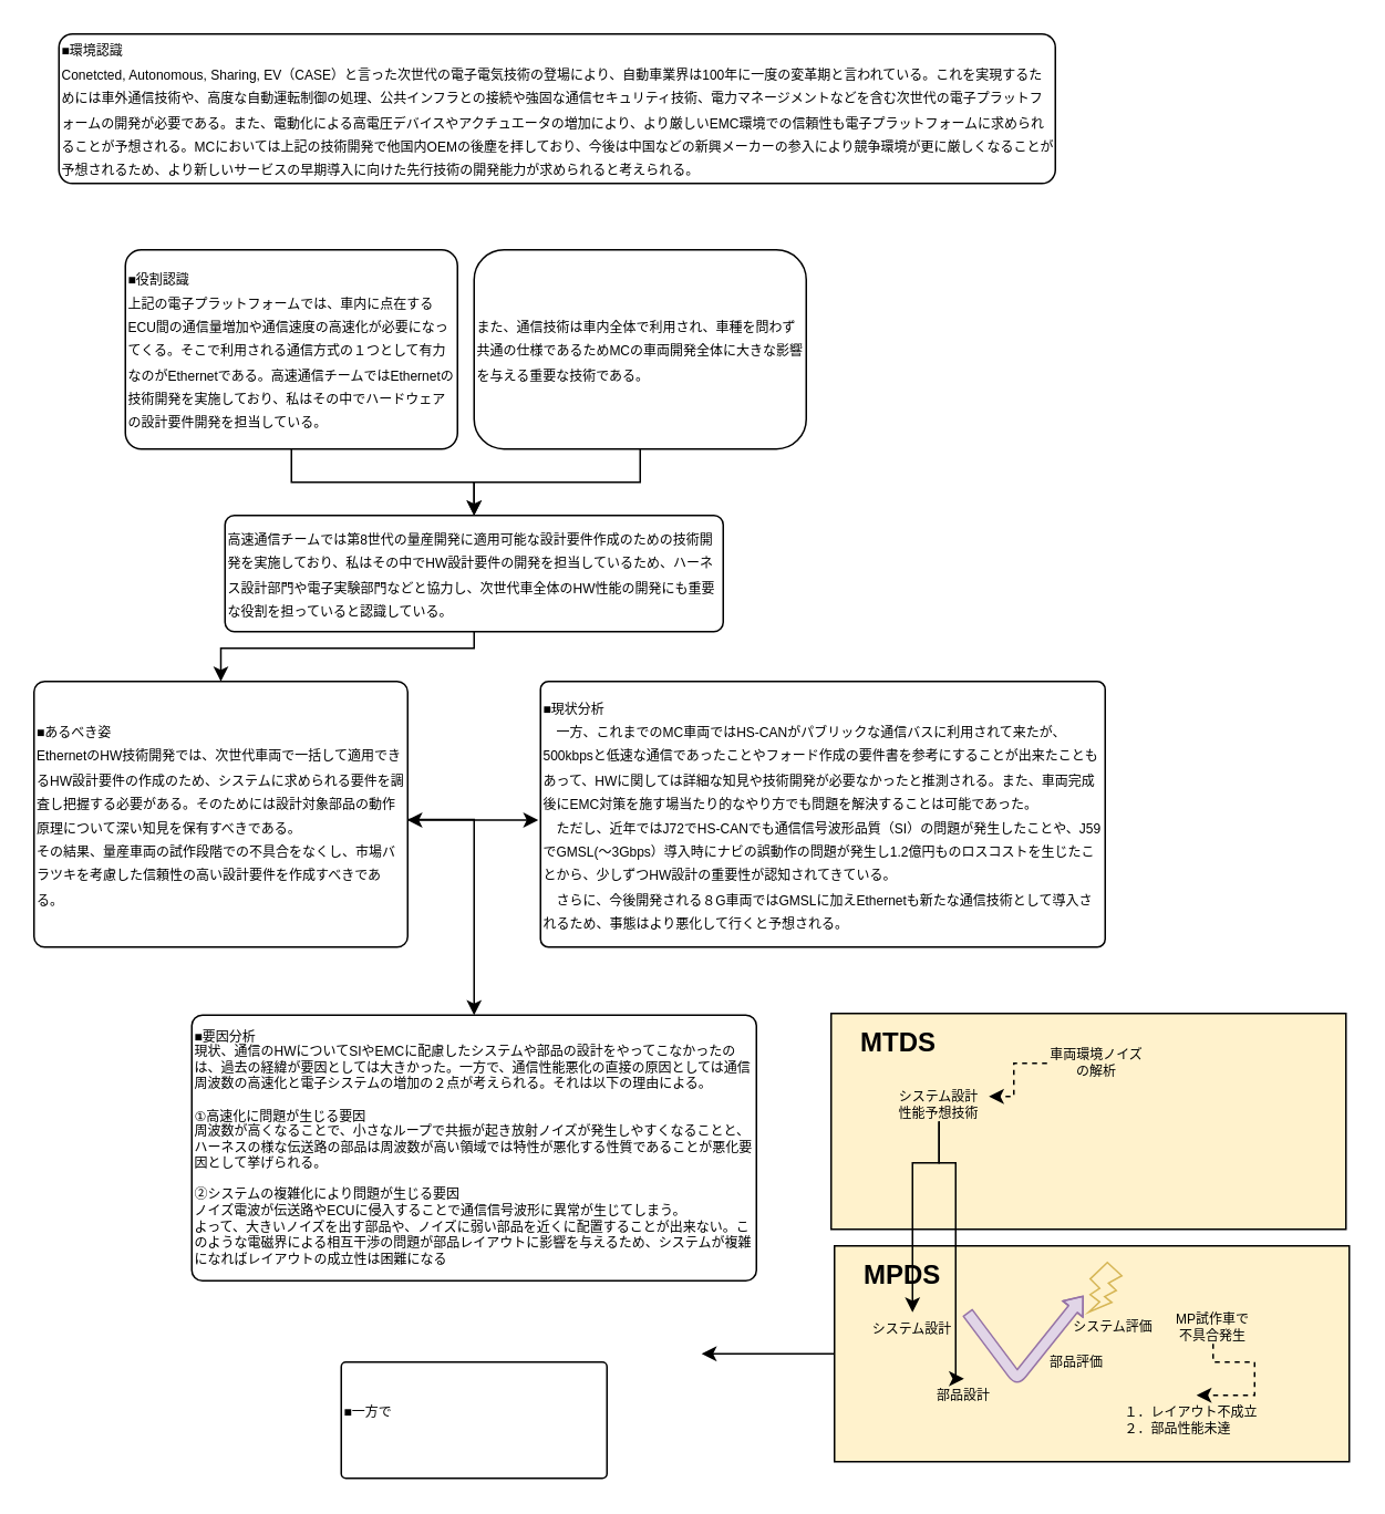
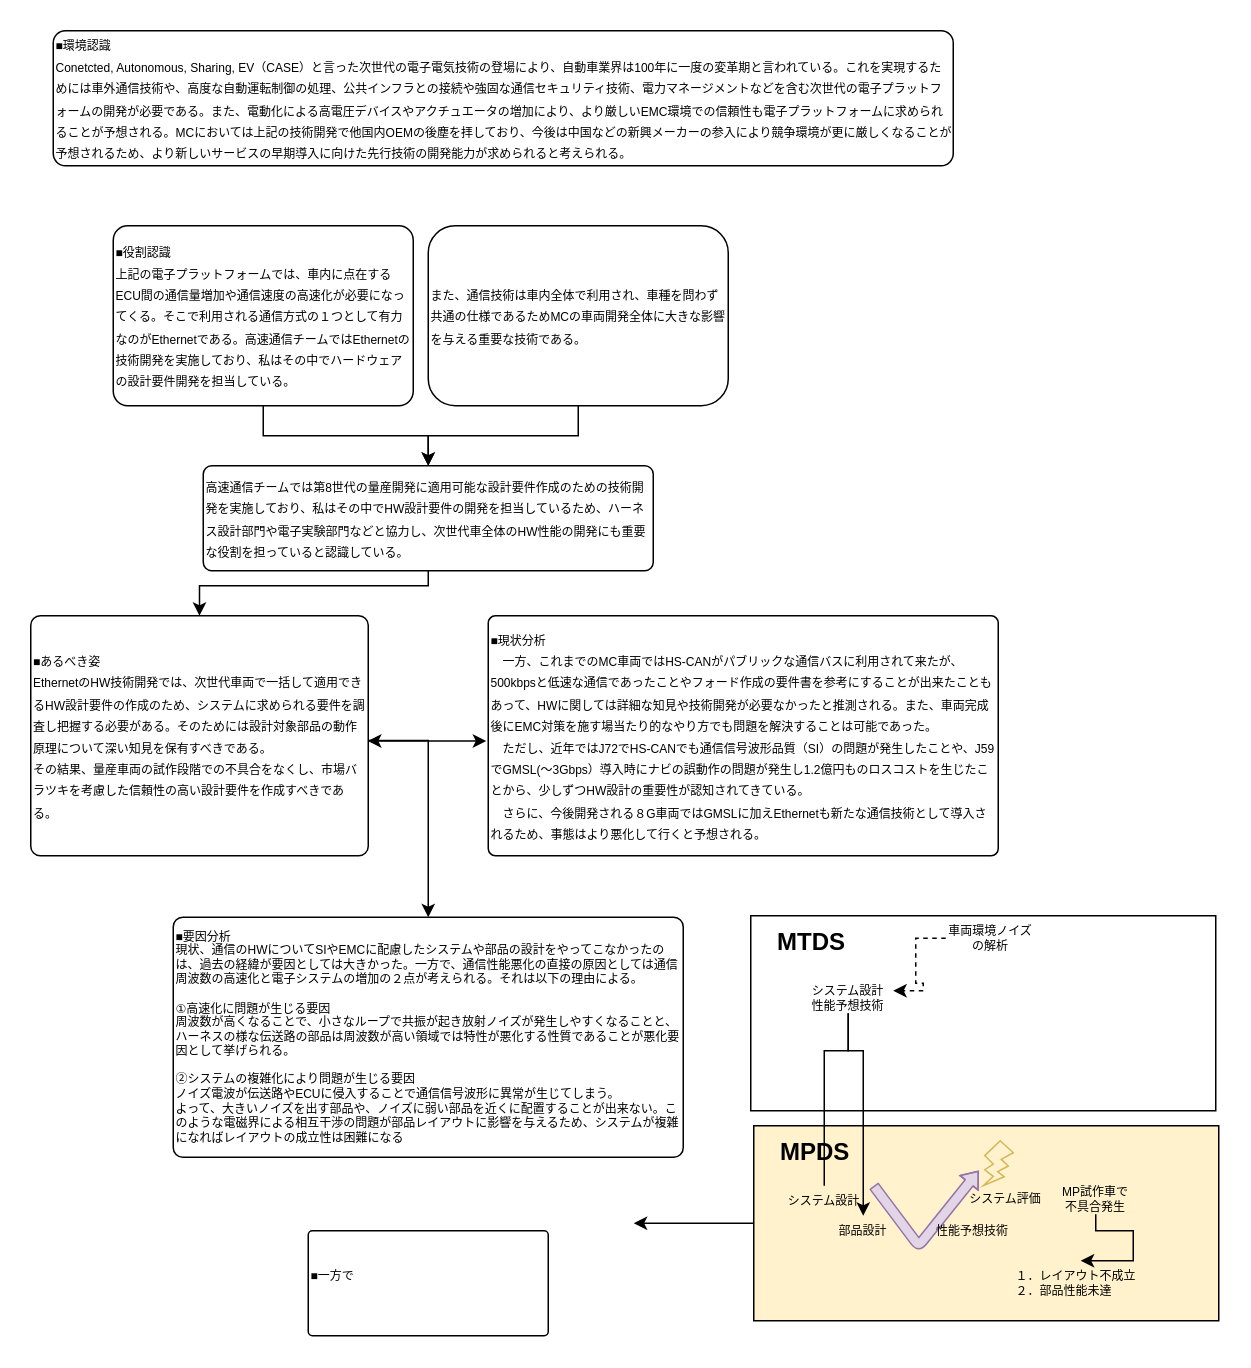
  <mxCell id="0" />
  <mxCell id="1" parent="0" />
  <mxCell id="2" value="" style="edgeStyle=orthogonalEdgeStyle;rounded=0;orthogonalLoop=1;jettySize=auto;html=1;startArrow=none;startFill=0;endArrow=classic;endFill=1;fontSize=8;fontColor=#000000;" parent="1" source="3" edge="1"><mxGeometry relative="1" as="geometry"><mxPoint x="422" y="815" as="targetPoint" /></mxGeometry></mxCell>
  <mxCell id="3" value="&lt;div style=&quot;line-height: 120%&quot; align=&quot;left&quot;&gt;&lt;h1&gt;　MPDS&lt;/h1&gt;&lt;div&gt;&lt;br&gt;&lt;/div&gt;&lt;div&gt;&lt;br&gt;&lt;/div&gt;&lt;div&gt;&lt;br&gt;&lt;/div&gt;&lt;div&gt;&lt;br&gt;&lt;/div&gt;&lt;div&gt;&lt;br&gt;&lt;/div&gt;&lt;div&gt;&lt;br&gt;&lt;/div&gt;&lt;div&gt;&lt;br&gt;&lt;/div&gt;&lt;div&gt;&lt;br&gt;&lt;/div&gt;&lt;div&gt;&lt;br&gt;&lt;/div&gt;&lt;div&gt;&lt;br&gt;&lt;/div&gt;&lt;/div&gt;" style="rounded=0;whiteSpace=wrap;html=1;fontSize=8;fontColor=#000000;align=left;fillColor=#fff2cc;" parent="1" vertex="1"><mxGeometry x="502" y="750" width="310" height="130" as="geometry" /></mxCell>
  <mxCell id="4" style="edgeStyle=orthogonalEdgeStyle;rounded=0;orthogonalLoop=1;jettySize=auto;html=1;entryX=0.5;entryY=0;entryDx=0;entryDy=0;" parent="1" source="5" target="10" edge="1"><mxGeometry relative="1" as="geometry" /></mxCell>
  <mxCell id="5" value="&lt;div align=&quot;left&quot;&gt;&lt;font style=&quot;font-size: 8px&quot;&gt;また、通信技術は車内全体で利用され、車種を問わず共通の仕様であるためMCの車両開発全体に大きな影響を与える重要な技術である。&lt;/font&gt;&lt;/div&gt;" style="rounded=1;whiteSpace=wrap;html=1;align=left;" parent="1" vertex="1"><mxGeometry x="285" y="150" width="200" height="120" as="geometry" /></mxCell>
  <mxCell id="6" style="edgeStyle=orthogonalEdgeStyle;rounded=0;orthogonalLoop=1;jettySize=auto;html=1;exitX=0.5;exitY=1;exitDx=0;exitDy=0;" parent="1" source="7" target="10" edge="1"><mxGeometry relative="1" as="geometry" /></mxCell>
  <mxCell id="7" value="&lt;div&gt;&lt;font style=&quot;font-size: 8px&quot;&gt;■役割認識&lt;/font&gt;&lt;/div&gt;&lt;div&gt;&lt;font style=&quot;font-size: 8px&quot;&gt;上記の電子プラットフォームでは、車内に点在するECU間の通信量増加や通信速度の高速化が必要になってくる。そこで利用される通信方式の１つとして有力なのがEthernetである。高速通信チームではEthernetの技術開発を実施しており、私はその中でハードウェアの設計要件開発を担当している。&lt;/font&gt;&lt;/div&gt;" style="rounded=1;whiteSpace=wrap;html=1;align=left;arcSize=8;" parent="1" vertex="1"><mxGeometry x="75" y="150" width="200" height="120" as="geometry" /></mxCell>
  <mxCell id="8" value="&lt;div&gt;&lt;font style=&quot;font-size: 8px&quot;&gt;■環境認識&lt;/font&gt;&lt;/div&gt;&lt;div&gt;&lt;font style=&quot;font-size: 8px&quot;&gt;Conetcted, Autonomous, Sharing, EV（CASE）と言った次世代の電子電気技術の登場により、自動車業界は100年に一度の変革期と言われている。これを実現するためには車外通信技術や、高度な自動運転制御の処理、公共インフラとの接続や強固な通信セキュリティ技術、電力マネージメントなどを含む次世代の電子プラットフォームの開発が必要である。また、電動化による高電圧デバイスやアクチュエータの増加により、より厳しいEMC環境での信頼性も電子プラットフォームに求められることが予想される。MCにおいては上記の技術開発で他国内OEMの後塵を拝しており、今後は中国などの新興メーカーの参入により競争環境が更に厳しくなることが予想されるため、より新しいサービスの早期導入に向けた先行技術の開発能力が求められると考えられる。&lt;/font&gt;&lt;/div&gt;" style="rounded=1;whiteSpace=wrap;html=1;align=left;arcSize=9;" parent="1" vertex="1"><mxGeometry x="35" y="20" width="600" height="90" as="geometry" /></mxCell>
  <mxCell id="9" style="edgeStyle=orthogonalEdgeStyle;rounded=0;orthogonalLoop=1;jettySize=auto;html=1;exitX=0.5;exitY=1;exitDx=0;exitDy=0;entryX=0.5;entryY=0;entryDx=0;entryDy=0;" parent="1" source="10" target="12" edge="1"><mxGeometry relative="1" as="geometry"><Array as="points"><mxPoint x="285" y="390" /><mxPoint x="132" y="390" /></Array></mxGeometry></mxCell>
  <mxCell id="10" value="&lt;font style=&quot;font-size: 8px&quot;&gt;高速通信チームでは第8世代の量産開発に適用可能な設計要件作成のための技術開発を実施しており、私はその中でHW設計要件の開発を担当しているため、ハーネス設計部門や電子実験部門などと協力し、次世代車全体のHW性能の開発にも重要な役割を担っていると認識している。&lt;/font&gt;" style="rounded=1;whiteSpace=wrap;html=1;align=left;arcSize=8;" parent="1" vertex="1"><mxGeometry x="135" y="310" width="300" height="70" as="geometry" /></mxCell>
  <mxCell id="11" style="edgeStyle=orthogonalEdgeStyle;rounded=0;orthogonalLoop=1;jettySize=auto;html=1;exitX=0.999;exitY=0.522;exitDx=0;exitDy=0;entryX=-0.004;entryY=0.522;entryDx=0;entryDy=0;entryPerimeter=0;endArrow=classic;endFill=1;startArrow=classic;startFill=1;exitPerimeter=0;" parent="1" source="12" target="13" edge="1"><mxGeometry relative="1" as="geometry"><Array as="points"><mxPoint x="305" y="493" /><mxPoint x="305" y="493" /></Array></mxGeometry></mxCell>
  <mxCell id="12" value="&lt;div&gt;&lt;font style=&quot;font-size: 8px&quot;&gt;■あるべき姿&lt;/font&gt;&lt;/div&gt;&lt;div&gt;&lt;font style=&quot;font-size: 8px&quot;&gt;EthernetのHW技術開発では、次世代車両で一括して適用できるHW設計要件の作成のため、システムに求められる要件を調査し把握する必要がある。そのためには設計対象部品の動作原理について深い知見を保有すべきである。&lt;/font&gt;&lt;/div&gt;&lt;font style=&quot;font-size: 8px&quot;&gt;その結果、量産車両の試作段階での不具合をなくし、市場バラツキを考慮した信頼性の高い設計要件を作成すべきである。&lt;/font&gt;" style="rounded=1;whiteSpace=wrap;html=1;align=left;arcSize=4;" parent="1" vertex="1"><mxGeometry x="20" y="410" width="225" height="160" as="geometry" /></mxCell>
  <mxCell id="13" value="&lt;div&gt;&lt;font style=&quot;font-size: 8px&quot;&gt;■現状分析&lt;/font&gt;&lt;/div&gt;&lt;div&gt;&lt;font style=&quot;font-size: 8px&quot;&gt;　一方、これまでのMC車両ではHS-CANがパブリックな通信バスに利用されて来たが、500kbpsと低速な通信であったことやフォード作成の要件書を参考にすることが出来たこともあって、HWに関しては詳細な知見や技術開発が必要なかったと推測される。また、車両完成後にEMC対策を施す場当たり的なやり方でも問題を解決することは可能であった。&lt;/font&gt;&lt;/div&gt;&lt;font style=&quot;font-size: 8px&quot;&gt;　ただし、近年ではJ72でHS-CANでも通信信号波形品質（SI）の問題が発生したことや、J59でGMSL(～3Gbps）導入時にナビの誤動作の問題が発生し1.2億円ものロスコストを生じたことから、少しずつHW設計の重要性が認知されてきている。&lt;br&gt;　さらに、今後開発される８G車両ではGMSLに加えEthernetも新たな通信技術として導入されるため、事態はより悪化して行くと予想される。&lt;/font&gt;" style="rounded=1;whiteSpace=wrap;html=1;align=left;arcSize=3;" parent="1" vertex="1"><mxGeometry x="325" y="410" width="340" height="160" as="geometry" /></mxCell>
  <mxCell id="14" value="&lt;div style=&quot;font-size: 8px&quot;&gt;&lt;font style=&quot;font-size: 8px&quot;&gt;■要因分析&lt;/font&gt;&lt;/div&gt;&lt;font style=&quot;font-size: 8px&quot;&gt;現状、通信のHWについてSIやEMCに配慮したシステムや部品の設計をやってこなかったのは、過去の経緯が要因としては大きかった。一方で、通信性能悪化の直接の原因としては通信周波数の高速化と電子システムの増加の２点が考えられる。それは以下の理由による。&lt;br style=&quot;font-size: 8px&quot;&gt;&lt;br style=&quot;font-size: 8px&quot;&gt;①高速化に問題が生じる要因&lt;br style=&quot;font-size: 8px&quot;&gt;周波数が高くなることで、小さなループで共振が起き放射ノイズが発生しやすくなることと、ハーネスの様な伝送路の部品は周波数が高い領域では特性が悪化する性質であることが悪化要因として挙げられる。&lt;br style=&quot;font-size: 8px&quot;&gt;&lt;br style=&quot;font-size: 8px&quot;&gt;②システムの複雑化により問題が生じる要因&lt;br style=&quot;font-size: 8px&quot;&gt;ノイズ電波が伝送路やECUに侵入することで通信信号波形に異常が生じてしまう。&lt;br style=&quot;font-size: 8px&quot;&gt;よって、大きいノイズを出す部品や、ノイズに弱い部品を近くに配置することが出来ない。このような電磁界による相互干渉の問題が部品レイアウトに影響を与えるため、システムが複雑になればレイアウトの成立性は困難になる&lt;/font&gt;" style="rounded=1;whiteSpace=wrap;html=1;align=left;arcSize=4;fontSize=8;" parent="1" vertex="1"><mxGeometry x="115" y="611" width="340" height="160" as="geometry" /></mxCell>
  <mxCell id="15" value="" style="verticalLabelPosition=bottom;verticalAlign=top;html=1;shape=mxgraph.basic.flash;fontSize=8;fillColor=#fff2cc;strokeColor=#d6b656;" parent="1" vertex="1"><mxGeometry x="655" y="760" width="20" height="30" as="geometry" /></mxCell>
- <mxCell id="16" style="edgeStyle=orthogonalEdgeStyle;rounded=0;orthogonalLoop=1;jettySize=auto;html=1;exitX=0.5;exitY=1;exitDx=0;exitDy=0;entryX=0.5;entryY=0;entryDx=0;entryDy=0;startArrow=none;startFill=0;endArrow=classic;endFill=1;fontSize=8;fontColor=#000000;dashed=1;" parent="1" source="17" target="18" edge="1"><mxGeometry relative="1" as="geometry"><Array as="points"><mxPoint x="730" y="820" /><mxPoint x="755" y="820" /></Array></mxGeometry></mxCell>
+ <mxCell id="16" style="edgeStyle=orthogonalEdgeStyle;rounded=0;orthogonalLoop=1;jettySize=auto;html=1;exitX=0.5;exitY=1;exitDx=0;exitDy=0;entryX=0.5;entryY=0;entryDx=0;entryDy=0;startArrow=none;startFill=0;endArrow=classic;endFill=1;fontSize=8;fontColor=#000000;" parent="1" source="17" target="18" edge="1"><mxGeometry relative="1" as="geometry"><Array as="points"><mxPoint x="730" y="820" /><mxPoint x="755" y="820" /></Array></mxGeometry></mxCell>
  <mxCell id="17" value="MP試作車で不具合発生" style="text;html=1;strokeColor=none;fillColor=none;align=center;verticalAlign=middle;whiteSpace=wrap;rounded=0;fontSize=8;fontColor=#000000;" parent="1" vertex="1"><mxGeometry x="705" y="789" width="50" height="20" as="geometry" /></mxCell>
  <mxCell id="18" value="&lt;div&gt;１．レイアウト不成立&lt;/div&gt;&lt;div align=&quot;left&quot;&gt;２．部品性能未達&lt;/div&gt;" style="text;html=1;strokeColor=none;fillColor=none;align=left;verticalAlign=middle;whiteSpace=wrap;rounded=0;fontSize=8;fontColor=#000000;" parent="1" vertex="1"><mxGeometry x="675" y="840" width="90" height="30" as="geometry" /></mxCell>
  <mxCell id="19" value="システム設計" style="text;html=1;strokeColor=none;fillColor=none;align=center;verticalAlign=middle;whiteSpace=wrap;rounded=0;fontSize=8;fontColor=#000000;" parent="1" vertex="1"><mxGeometry x="519" y="790" width="60" height="20" as="geometry" /></mxCell>
- <mxCell id="20" value="部品設計" style="text;html=1;strokeColor=none;fillColor=none;align=center;verticalAlign=middle;whiteSpace=wrap;rounded=0;fontSize=8;fontColor=#000000;" parent="1" vertex="1"><mxGeometry x="550" y="830" width="60" height="20" as="geometry" /></mxCell>
- <mxCell id="21" value="&lt;div style=&quot;line-height: 120%&quot; align=&quot;left&quot;&gt;&lt;h1&gt;　MTDS&lt;/h1&gt;&lt;div&gt;&lt;br&gt;&lt;/div&gt;&lt;div&gt;&lt;br&gt;&lt;/div&gt;&lt;div&gt;&lt;br&gt;&lt;/div&gt;&lt;div&gt;&lt;br&gt;&lt;/div&gt;&lt;div&gt;&lt;br&gt;&lt;/div&gt;&lt;div&gt;&lt;br&gt;&lt;/div&gt;&lt;div&gt;&lt;br&gt;&lt;/div&gt;&lt;div&gt;&lt;br&gt;&lt;/div&gt;&lt;div&gt;&lt;br&gt;&lt;/div&gt;&lt;div&gt;&lt;br&gt;&lt;/div&gt;&lt;/div&gt;" style="rounded=0;whiteSpace=wrap;html=1;fontSize=8;fontColor=#000000;align=left;fillColor=#fff2cc;" parent="1" vertex="1"><mxGeometry x="500" y="610" width="310" height="130" as="geometry" /></mxCell>
+ <mxCell id="20" value="部品設計" style="text;html=1;strokeColor=none;fillColor=none;align=center;verticalAlign=middle;whiteSpace=wrap;rounded=0;fontSize=8;fontColor=#000000;" parent="1" vertex="1"><mxGeometry x="545" y="810" width="60" height="20" as="geometry" /></mxCell>
+ <mxCell id="21" value="&lt;div style=&quot;line-height: 120%&quot; align=&quot;left&quot;&gt;&lt;h1&gt;　MTDS&lt;/h1&gt;&lt;div&gt;&lt;br&gt;&lt;/div&gt;&lt;div&gt;&lt;br&gt;&lt;/div&gt;&lt;div&gt;&lt;br&gt;&lt;/div&gt;&lt;div&gt;&lt;br&gt;&lt;/div&gt;&lt;div&gt;&lt;br&gt;&lt;/div&gt;&lt;div&gt;&lt;br&gt;&lt;/div&gt;&lt;div&gt;&lt;br&gt;&lt;/div&gt;&lt;div&gt;&lt;br&gt;&lt;/div&gt;&lt;div&gt;&lt;br&gt;&lt;/div&gt;&lt;div&gt;&lt;br&gt;&lt;/div&gt;&lt;/div&gt;" style="rounded=0;whiteSpace=wrap;html=1;fontSize=8;fontColor=#000000;align=left;" parent="1" vertex="1"><mxGeometry x="500" y="610" width="310" height="130" as="geometry" /></mxCell>
  <mxCell id="22" style="edgeStyle=orthogonalEdgeStyle;rounded=0;orthogonalLoop=1;jettySize=auto;html=1;entryX=0.5;entryY=0;entryDx=0;entryDy=0;startArrow=none;startFill=0;endArrow=classic;endFill=1;fontSize=8;fontColor=#000000;" parent="1" target="20" edge="1"><mxGeometry relative="1" as="geometry"><mxPoint x="565" y="675" as="sourcePoint" /><mxPoint x="594.952" y="680.048" as="targetPoint" /><Array as="points"><mxPoint x="565" y="700" /><mxPoint x="575" y="700" /></Array></mxGeometry></mxCell>
  <mxCell id="23" value="&lt;div&gt;システム設計&lt;/div&gt;&lt;div&gt;性能予想技術&lt;br&gt;&lt;/div&gt;" style="text;html=1;strokeColor=none;fillColor=none;align=center;verticalAlign=middle;whiteSpace=wrap;rounded=0;fontSize=8;fontColor=#000000;" parent="1" vertex="1"><mxGeometry x="535" y="655" width="60" height="20" as="geometry" /></mxCell>
  <mxCell id="24" style="edgeStyle=orthogonalEdgeStyle;rounded=0;orthogonalLoop=1;jettySize=auto;html=1;entryX=1;entryY=0.25;entryDx=0;entryDy=0;startArrow=none;startFill=0;endArrow=classic;endFill=1;fontSize=8;fontColor=#000000;dashed=1;" parent="1" source="25" target="23" edge="1"><mxGeometry relative="1" as="geometry" /></mxCell>
- <mxCell id="25" value="車両環境ノイズの解析" style="text;html=1;strokeColor=none;fillColor=none;align=center;verticalAlign=middle;whiteSpace=wrap;rounded=0;fontSize=8;fontColor=#000000;" parent="1" vertex="1"><mxGeometry x="630" y="630" width="60" height="20" as="geometry" /></mxCell>
+ <mxCell id="25" value="車両環境ノイズの解析" style="text;html=1;strokeColor=none;fillColor=none;align=center;verticalAlign=middle;whiteSpace=wrap;rounded=0;fontSize=8;fontColor=#000000;" parent="1" vertex="1"><mxGeometry x="630" y="615" width="60" height="20" as="geometry" /></mxCell>
  <mxCell id="26" value="" style="shape=flexArrow;endArrow=classic;html=1;fontSize=8;fontColor=#000000;fillColor=#e1d5e7;strokeColor=#9673a6;width=6.667;endSize=2.938;endWidth=7.778;" parent="1" edge="1"><mxGeometry width="50" height="50" relative="1" as="geometry"><mxPoint x="582" y="790" as="sourcePoint" /><mxPoint x="652" y="780" as="targetPoint" /><Array as="points"><mxPoint x="612" y="830" /></Array></mxGeometry></mxCell>
- <mxCell id="27" value="部品評価" style="text;html=1;strokeColor=none;fillColor=none;align=center;verticalAlign=middle;whiteSpace=wrap;rounded=0;fontSize=8;fontColor=#000000;" parent="1" vertex="1"><mxGeometry x="618" y="810" width="60" height="20" as="geometry" /></mxCell>
+ <mxCell id="27" value="性能予想技術" style="text;html=1;strokeColor=none;fillColor=none;align=center;verticalAlign=middle;whiteSpace=wrap;rounded=0;fontSize=8;fontColor=#000000;" parent="1" vertex="1"><mxGeometry x="618" y="810" width="60" height="20" as="geometry" /></mxCell>
  <mxCell id="28" value="システム評価" style="text;html=1;strokeColor=none;fillColor=none;align=center;verticalAlign=middle;whiteSpace=wrap;rounded=0;fontSize=8;fontColor=#000000;" parent="1" vertex="1"><mxGeometry x="640" y="789" width="60" height="20" as="geometry" /></mxCell>
- <mxCell id="29" style="edgeStyle=orthogonalEdgeStyle;rounded=0;orthogonalLoop=1;jettySize=auto;html=1;exitX=0.5;exitY=1;exitDx=0;exitDy=0;entryX=0.5;entryY=0;entryDx=0;entryDy=0;startArrow=none;startFill=0;endArrow=classic;endFill=1;fontSize=8;fontColor=#000000;" parent="1" source="23" target="19" edge="1"><mxGeometry relative="1" as="geometry"><mxPoint x="554.952" y="670.048" as="sourcePoint" /><mxPoint x="604.952" y="690.048" as="targetPoint" /><Array as="points"><mxPoint x="565" y="700" /><mxPoint x="549" y="700" /></Array></mxGeometry></mxCell>
+ <mxCell id="29" style="edgeStyle=orthogonalEdgeStyle;rounded=0;orthogonalLoop=1;jettySize=auto;html=1;exitX=0.5;exitY=1;exitDx=0;exitDy=0;entryX=0.5;entryY=0;entryDx=0;entryDy=0;startArrow=none;startFill=0;endArrow=none;endFill=1;fontSize=8;fontColor=#000000;" parent="1" source="23" target="19" edge="1"><mxGeometry relative="1" as="geometry"><mxPoint x="554.952" y="670.048" as="sourcePoint" /><mxPoint x="604.952" y="690.048" as="targetPoint" /><Array as="points"><mxPoint x="565" y="700" /><mxPoint x="549" y="700" /></Array></mxGeometry></mxCell>
  <mxCell id="30" value="&lt;div&gt;■一方で&lt;/div&gt;&lt;div&gt;&lt;br&gt;&lt;/div&gt;" style="rounded=1;whiteSpace=wrap;html=1;align=left;arcSize=4;fontSize=8;" parent="1" vertex="1"><mxGeometry x="205" y="820" width="160" height="70" as="geometry" /></mxCell>
  <mxCell id="31" style="edgeStyle=orthogonalEdgeStyle;rounded=0;orthogonalLoop=1;jettySize=auto;html=1;exitX=1.002;exitY=0.52;exitDx=0;exitDy=0;entryX=0.5;entryY=0;entryDx=0;entryDy=0;startArrow=none;startFill=0;endArrow=classic;endFill=1;fontSize=8;fontColor=#000000;exitPerimeter=0;" parent="1" source="12" target="14" edge="1"><mxGeometry relative="1" as="geometry"><mxPoint x="292.724" y="490.293" as="sourcePoint" /><mxPoint x="276.862" y="605.466" as="targetPoint" /><Array as="points"><mxPoint x="285" y="493" /></Array></mxGeometry></mxCell>
